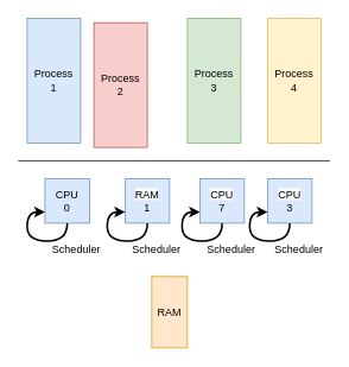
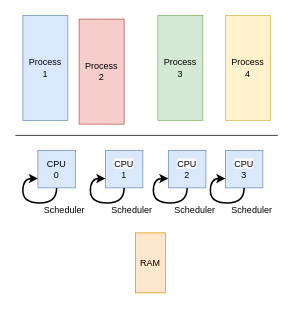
  <mxCell id="0" />
  <mxCell id="1" parent="0" />
  <mxCell id="2" value="Process&lt;br&gt;1" style="rounded=0;whiteSpace=wrap;html=1;fillColor=#dae8fc;strokeColor=#6c8ebf;" vertex="1" parent="1"><mxGeometry x="30" y="20" width="60" height="140" as="geometry" /></mxCell>
  <mxCell id="3" value="Process&lt;br&gt;2" style="rounded=0;whiteSpace=wrap;html=1;fillColor=#f8cecc;strokeColor=#b85450;" vertex="1" parent="1"><mxGeometry x="105" y="25" width="60" height="140" as="geometry" /></mxCell>
  <mxCell id="4" value="Process&lt;br&gt;3" style="rounded=0;whiteSpace=wrap;html=1;fillColor=#d5e8d4;strokeColor=#82b366;" vertex="1" parent="1"><mxGeometry x="210" y="20" width="60" height="140" as="geometry" /></mxCell>
  <mxCell id="5" value="Process&lt;br&gt;4" style="rounded=0;whiteSpace=wrap;html=1;fillColor=#fff2cc;strokeColor=#d6b656;" vertex="1" parent="1"><mxGeometry x="300" y="20" width="60" height="140" as="geometry" /></mxCell>
  <mxCell id="6" value="" style="endArrow=none;html=1;" edge="1" parent="1"><mxGeometry width="50" height="50" relative="1" as="geometry"><mxPoint x="20" y="180" as="sourcePoint" /><mxPoint x="370" y="180" as="targetPoint" /></mxGeometry></mxCell>
  <mxCell id="7" value="CPU&lt;br&gt;0" style="rounded=0;whiteSpace=wrap;html=1;fillColor=#dae8fc;strokeColor=#6c8ebf;" vertex="1" parent="1"><mxGeometry x="50" y="200" width="50" height="50" as="geometry" /></mxCell>
- <mxCell id="8" value="&lt;span style=&quot;color: rgb(0 , 0 , 0) ; font-family: &amp;#34;helvetica&amp;#34; ; font-size: 12px ; font-style: normal ; font-weight: 400 ; letter-spacing: normal ; text-align: center ; text-indent: 0px ; text-transform: none ; word-spacing: 0px ; background-color: rgb(248 , 249 , 250) ; display: inline ; float: none&quot;&gt;RAM&lt;/span&gt;&lt;br style=&quot;color: rgb(0 , 0 , 0) ; font-family: &amp;#34;helvetica&amp;#34; ; font-size: 12px ; font-style: normal ; font-weight: 400 ; letter-spacing: normal ; text-align: center ; text-indent: 0px ; text-transform: none ; word-spacing: 0px ; background-color: rgb(248 , 249 , 250)&quot;&gt;&lt;font face=&quot;helvetica&quot;&gt;1&lt;/font&gt;" style="rounded=0;whiteSpace=wrap;html=1;fillColor=#dae8fc;strokeColor=#6c8ebf;" vertex="1" parent="1"><mxGeometry x="140" y="200" width="50" height="50" as="geometry" /></mxCell>
- <mxCell id="9" value="&lt;span style=&quot;color: rgb(0 , 0 , 0) ; font-family: &amp;#34;helvetica&amp;#34; ; font-size: 12px ; font-style: normal ; font-weight: 400 ; letter-spacing: normal ; text-align: center ; text-indent: 0px ; text-transform: none ; word-spacing: 0px ; background-color: rgb(248 , 249 , 250) ; display: inline ; float: none&quot;&gt;CPU&lt;/span&gt;&lt;br style=&quot;color: rgb(0 , 0 , 0) ; font-family: &amp;#34;helvetica&amp;#34; ; font-size: 12px ; font-style: normal ; font-weight: 400 ; letter-spacing: normal ; text-align: center ; text-indent: 0px ; text-transform: none ; word-spacing: 0px ; background-color: rgb(248 , 249 , 250)&quot;&gt;&lt;font face=&quot;helvetica&quot;&gt;7&lt;/font&gt;" style="rounded=0;whiteSpace=wrap;html=1;fillColor=#dae8fc;strokeColor=#6c8ebf;" vertex="1" parent="1"><mxGeometry x="224" y="200" width="50" height="50" as="geometry" /></mxCell>
+ <mxCell id="8" value="&lt;span style=&quot;color: rgb(0 , 0 , 0) ; font-family: &amp;#34;helvetica&amp;#34; ; font-size: 12px ; font-style: normal ; font-weight: 400 ; letter-spacing: normal ; text-align: center ; text-indent: 0px ; text-transform: none ; word-spacing: 0px ; background-color: rgb(248 , 249 , 250) ; display: inline ; float: none&quot;&gt;CPU&lt;/span&gt;&lt;br style=&quot;color: rgb(0 , 0 , 0) ; font-family: &amp;#34;helvetica&amp;#34; ; font-size: 12px ; font-style: normal ; font-weight: 400 ; letter-spacing: normal ; text-align: center ; text-indent: 0px ; text-transform: none ; word-spacing: 0px ; background-color: rgb(248 , 249 , 250)&quot;&gt;&lt;font face=&quot;helvetica&quot;&gt;1&lt;/font&gt;" style="rounded=0;whiteSpace=wrap;html=1;fillColor=#dae8fc;strokeColor=#6c8ebf;" vertex="1" parent="1"><mxGeometry x="140" y="200" width="50" height="50" as="geometry" /></mxCell>
+ <mxCell id="9" value="&lt;span style=&quot;color: rgb(0 , 0 , 0) ; font-family: &amp;#34;helvetica&amp;#34; ; font-size: 12px ; font-style: normal ; font-weight: 400 ; letter-spacing: normal ; text-align: center ; text-indent: 0px ; text-transform: none ; word-spacing: 0px ; background-color: rgb(248 , 249 , 250) ; display: inline ; float: none&quot;&gt;CPU&lt;/span&gt;&lt;br style=&quot;color: rgb(0 , 0 , 0) ; font-family: &amp;#34;helvetica&amp;#34; ; font-size: 12px ; font-style: normal ; font-weight: 400 ; letter-spacing: normal ; text-align: center ; text-indent: 0px ; text-transform: none ; word-spacing: 0px ; background-color: rgb(248 , 249 , 250)&quot;&gt;&lt;font face=&quot;helvetica&quot;&gt;2&lt;/font&gt;" style="rounded=0;whiteSpace=wrap;html=1;fillColor=#dae8fc;strokeColor=#6c8ebf;" vertex="1" parent="1"><mxGeometry x="224" y="200" width="50" height="50" as="geometry" /></mxCell>
  <mxCell id="10" value="&lt;span style=&quot;color: rgb(0 , 0 , 0) ; font-family: &amp;#34;helvetica&amp;#34; ; font-size: 12px ; font-style: normal ; font-weight: 400 ; letter-spacing: normal ; text-align: center ; text-indent: 0px ; text-transform: none ; word-spacing: 0px ; background-color: rgb(248 , 249 , 250) ; display: inline ; float: none&quot;&gt;CPU&lt;/span&gt;&lt;br style=&quot;color: rgb(0 , 0 , 0) ; font-family: &amp;#34;helvetica&amp;#34; ; font-size: 12px ; font-style: normal ; font-weight: 400 ; letter-spacing: normal ; text-align: center ; text-indent: 0px ; text-transform: none ; word-spacing: 0px ; background-color: rgb(248 , 249 , 250)&quot;&gt;&lt;font face=&quot;helvetica&quot;&gt;3&lt;/font&gt;" style="rounded=0;whiteSpace=wrap;html=1;fillColor=#dae8fc;strokeColor=#6c8ebf;" vertex="1" parent="1"><mxGeometry x="300" y="200" width="50" height="50" as="geometry" /></mxCell>
- <mxCell id="11" value="RAM" style="rounded=0;whiteSpace=wrap;html=1;fillColor=#ffe6cc;strokeColor=#d79b00;" vertex="1" parent="1"><mxGeometry x="170" y="310" width="40" height="80" as="geometry" /></mxCell>
+ <mxCell id="11" value="RAM" style="rounded=0;whiteSpace=wrap;html=1;fillColor=#ffe6cc;strokeColor=#d79b00;" vertex="1" parent="1"><mxGeometry x="180" y="310" width="40" height="80" as="geometry" /></mxCell>
  <mxCell id="12" style="edgeStyle=orthogonalEdgeStyle;rounded=0;orthogonalLoop=1;jettySize=auto;html=1;entryX=0;entryY=0.75;entryDx=0;entryDy=0;curved=1;exitX=0.5;exitY=1;exitDx=0;exitDy=0;strokeWidth=2;" edge="1" parent="1" source="10" target="10"><mxGeometry relative="1" as="geometry"><Array as="points"><mxPoint x="325" y="270" /><mxPoint x="280" y="270" /><mxPoint x="280" y="238" /></Array></mxGeometry></mxCell>
  <mxCell id="13" value="Scheduler" style="text;html=1;align=center;verticalAlign=middle;resizable=0;points=[];autosize=1;" vertex="1" parent="1"><mxGeometry x="300" y="270" width="70" height="20" as="geometry" /></mxCell>
  <mxCell id="14" style="edgeStyle=orthogonalEdgeStyle;rounded=0;orthogonalLoop=1;jettySize=auto;html=1;entryX=0;entryY=0.75;entryDx=0;entryDy=0;curved=1;exitX=0.5;exitY=1;exitDx=0;exitDy=0;strokeWidth=2;" edge="1" parent="1"><mxGeometry relative="1" as="geometry"><Array as="points"><mxPoint x="249" y="270" /><mxPoint x="204" y="270" /><mxPoint x="204" y="238" /></Array><mxPoint x="249" y="250" as="sourcePoint" /><mxPoint x="224" y="237.5" as="targetPoint" /></mxGeometry></mxCell>
  <mxCell id="15" value="Scheduler" style="text;html=1;align=center;verticalAlign=middle;resizable=0;points=[];autosize=1;" vertex="1" parent="1"><mxGeometry x="224" y="270" width="70" height="20" as="geometry" /></mxCell>
  <mxCell id="16" style="edgeStyle=orthogonalEdgeStyle;rounded=0;orthogonalLoop=1;jettySize=auto;html=1;entryX=0;entryY=0.75;entryDx=0;entryDy=0;curved=1;exitX=0.5;exitY=1;exitDx=0;exitDy=0;strokeWidth=2;" edge="1" parent="1"><mxGeometry relative="1" as="geometry"><Array as="points"><mxPoint x="165" y="270" /><mxPoint x="120" y="270" /><mxPoint x="120" y="238" /></Array><mxPoint x="165" y="250" as="sourcePoint" /><mxPoint x="140" y="237.5" as="targetPoint" /></mxGeometry></mxCell>
  <mxCell id="17" value="Scheduler" style="text;html=1;align=center;verticalAlign=middle;resizable=0;points=[];autosize=1;" vertex="1" parent="1"><mxGeometry x="140" y="270" width="70" height="20" as="geometry" /></mxCell>
  <mxCell id="18" style="edgeStyle=orthogonalEdgeStyle;rounded=0;orthogonalLoop=1;jettySize=auto;html=1;entryX=0;entryY=0.75;entryDx=0;entryDy=0;curved=1;exitX=0.5;exitY=1;exitDx=0;exitDy=0;strokeWidth=2;" edge="1" parent="1"><mxGeometry relative="1" as="geometry"><Array as="points"><mxPoint x="75" y="270" /><mxPoint x="30" y="270" /><mxPoint x="30" y="238" /></Array><mxPoint x="75" y="250" as="sourcePoint" /><mxPoint x="50" y="237.5" as="targetPoint" /></mxGeometry></mxCell>
  <mxCell id="19" value="Scheduler" style="text;html=1;align=center;verticalAlign=middle;resizable=0;points=[];autosize=1;" vertex="1" parent="1"><mxGeometry x="50" y="270" width="70" height="20" as="geometry" /></mxCell>
